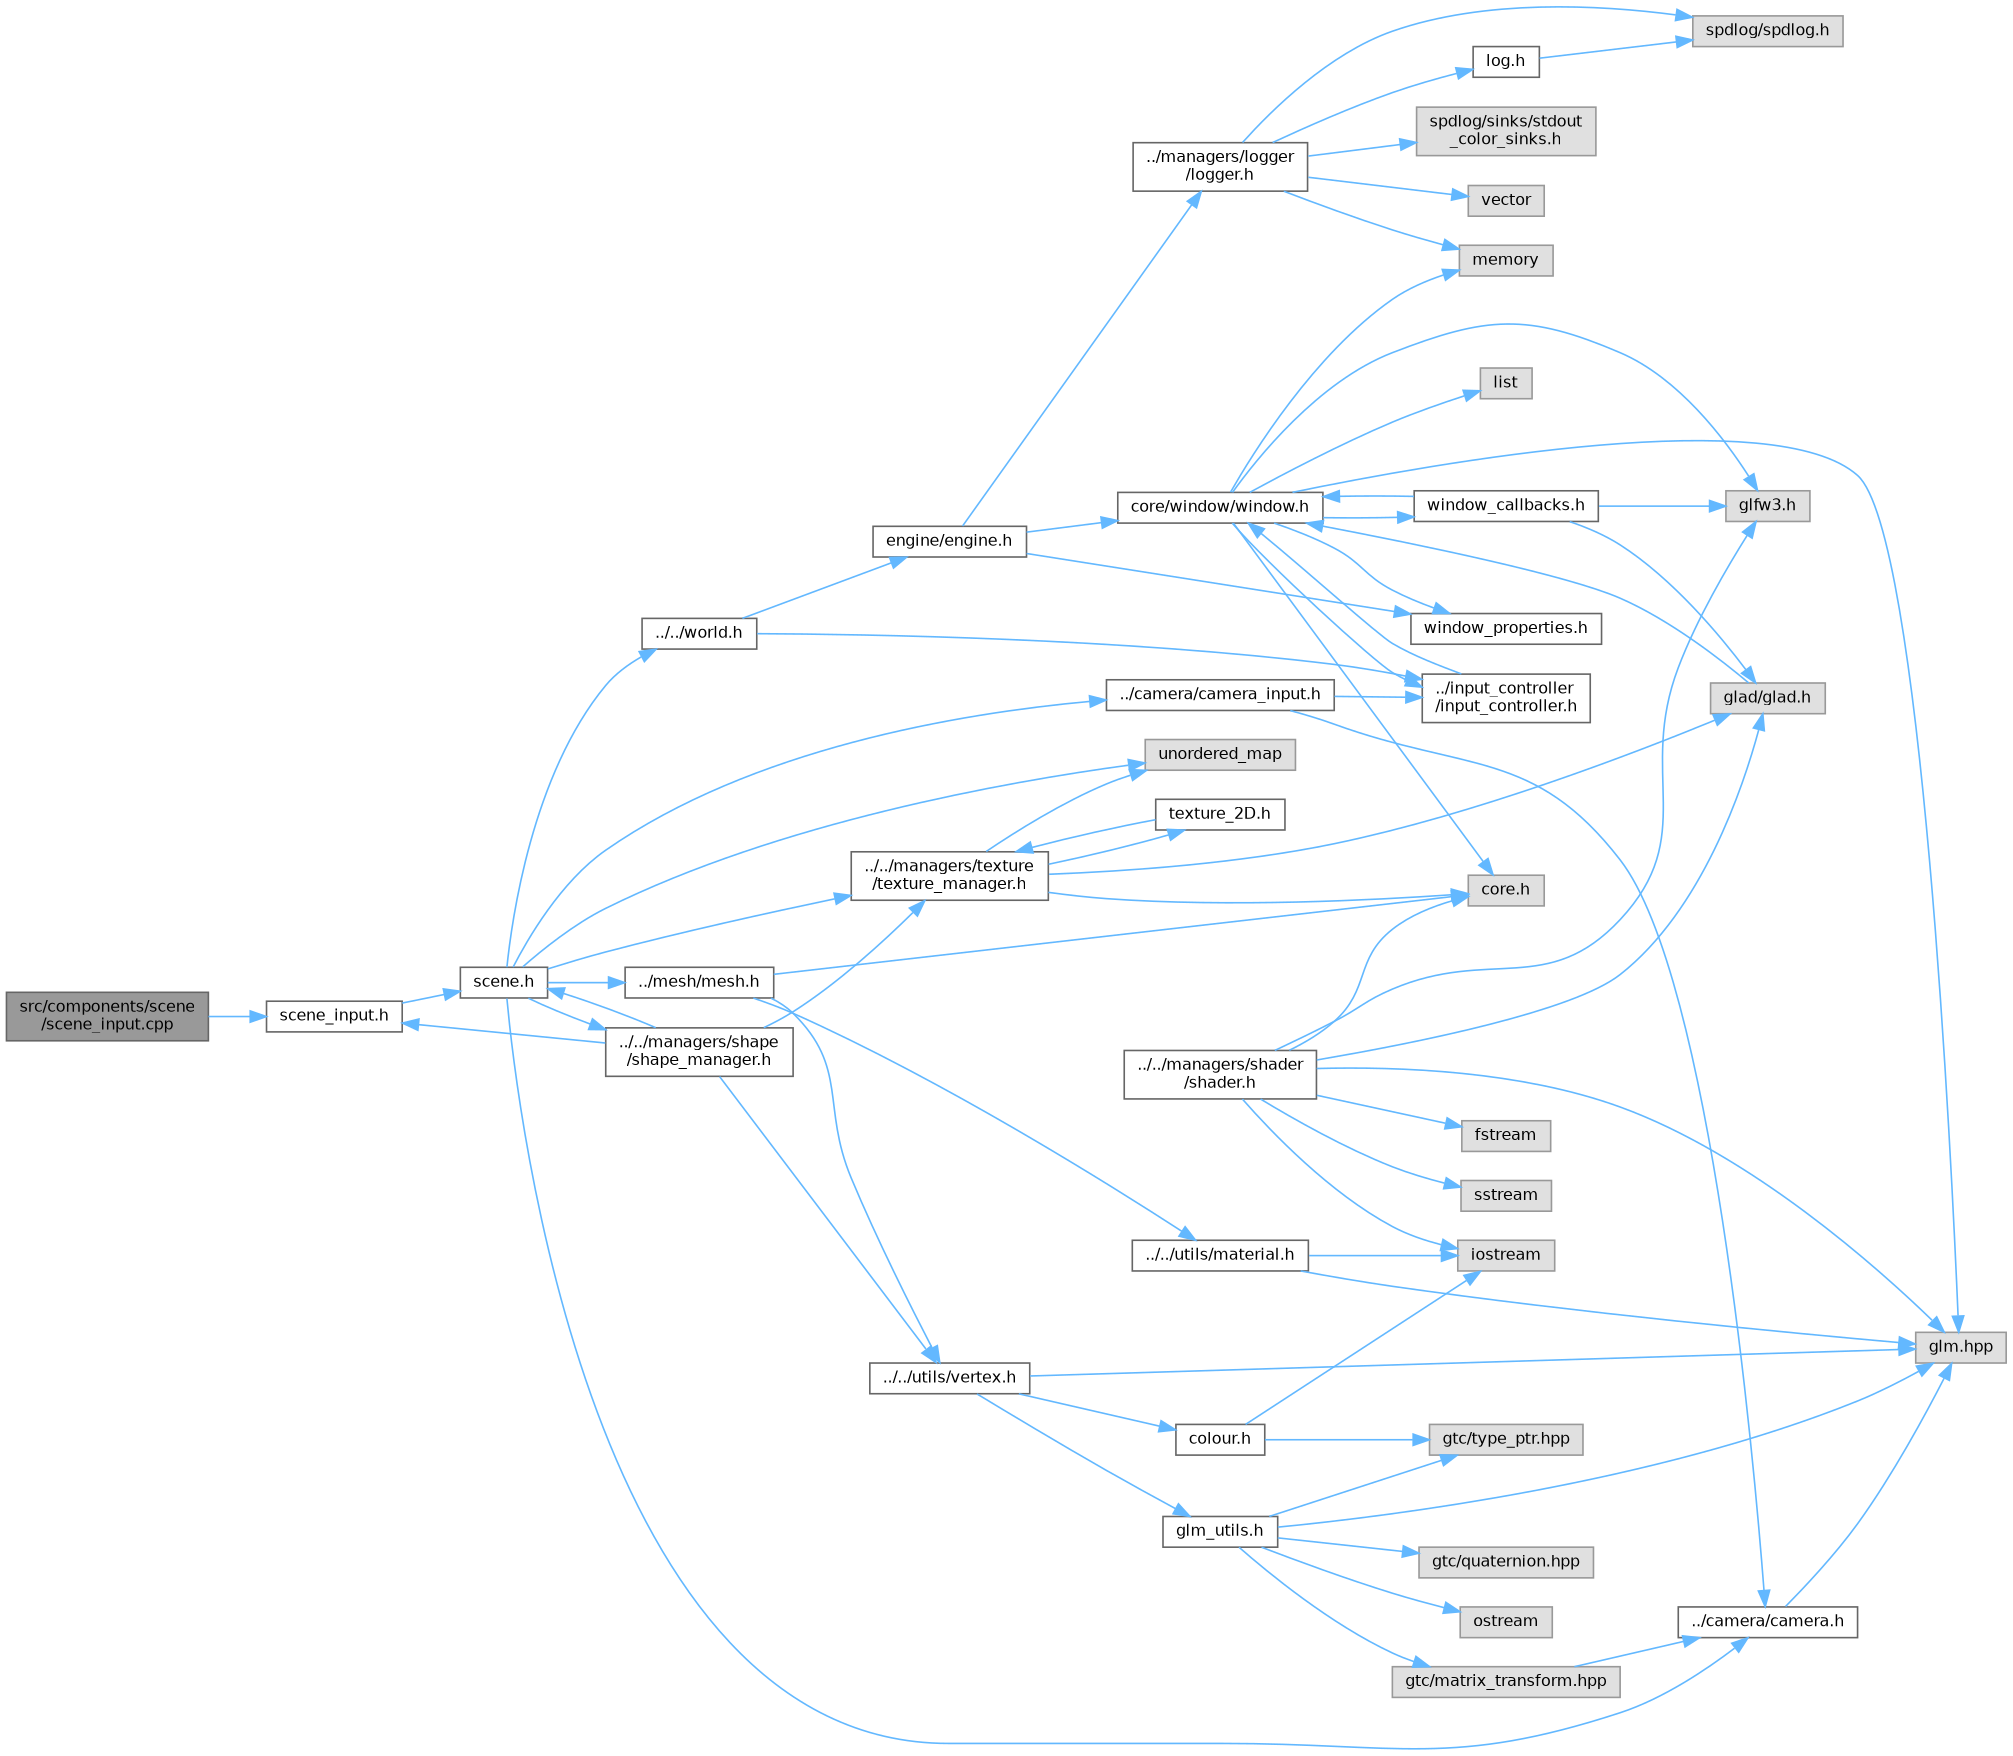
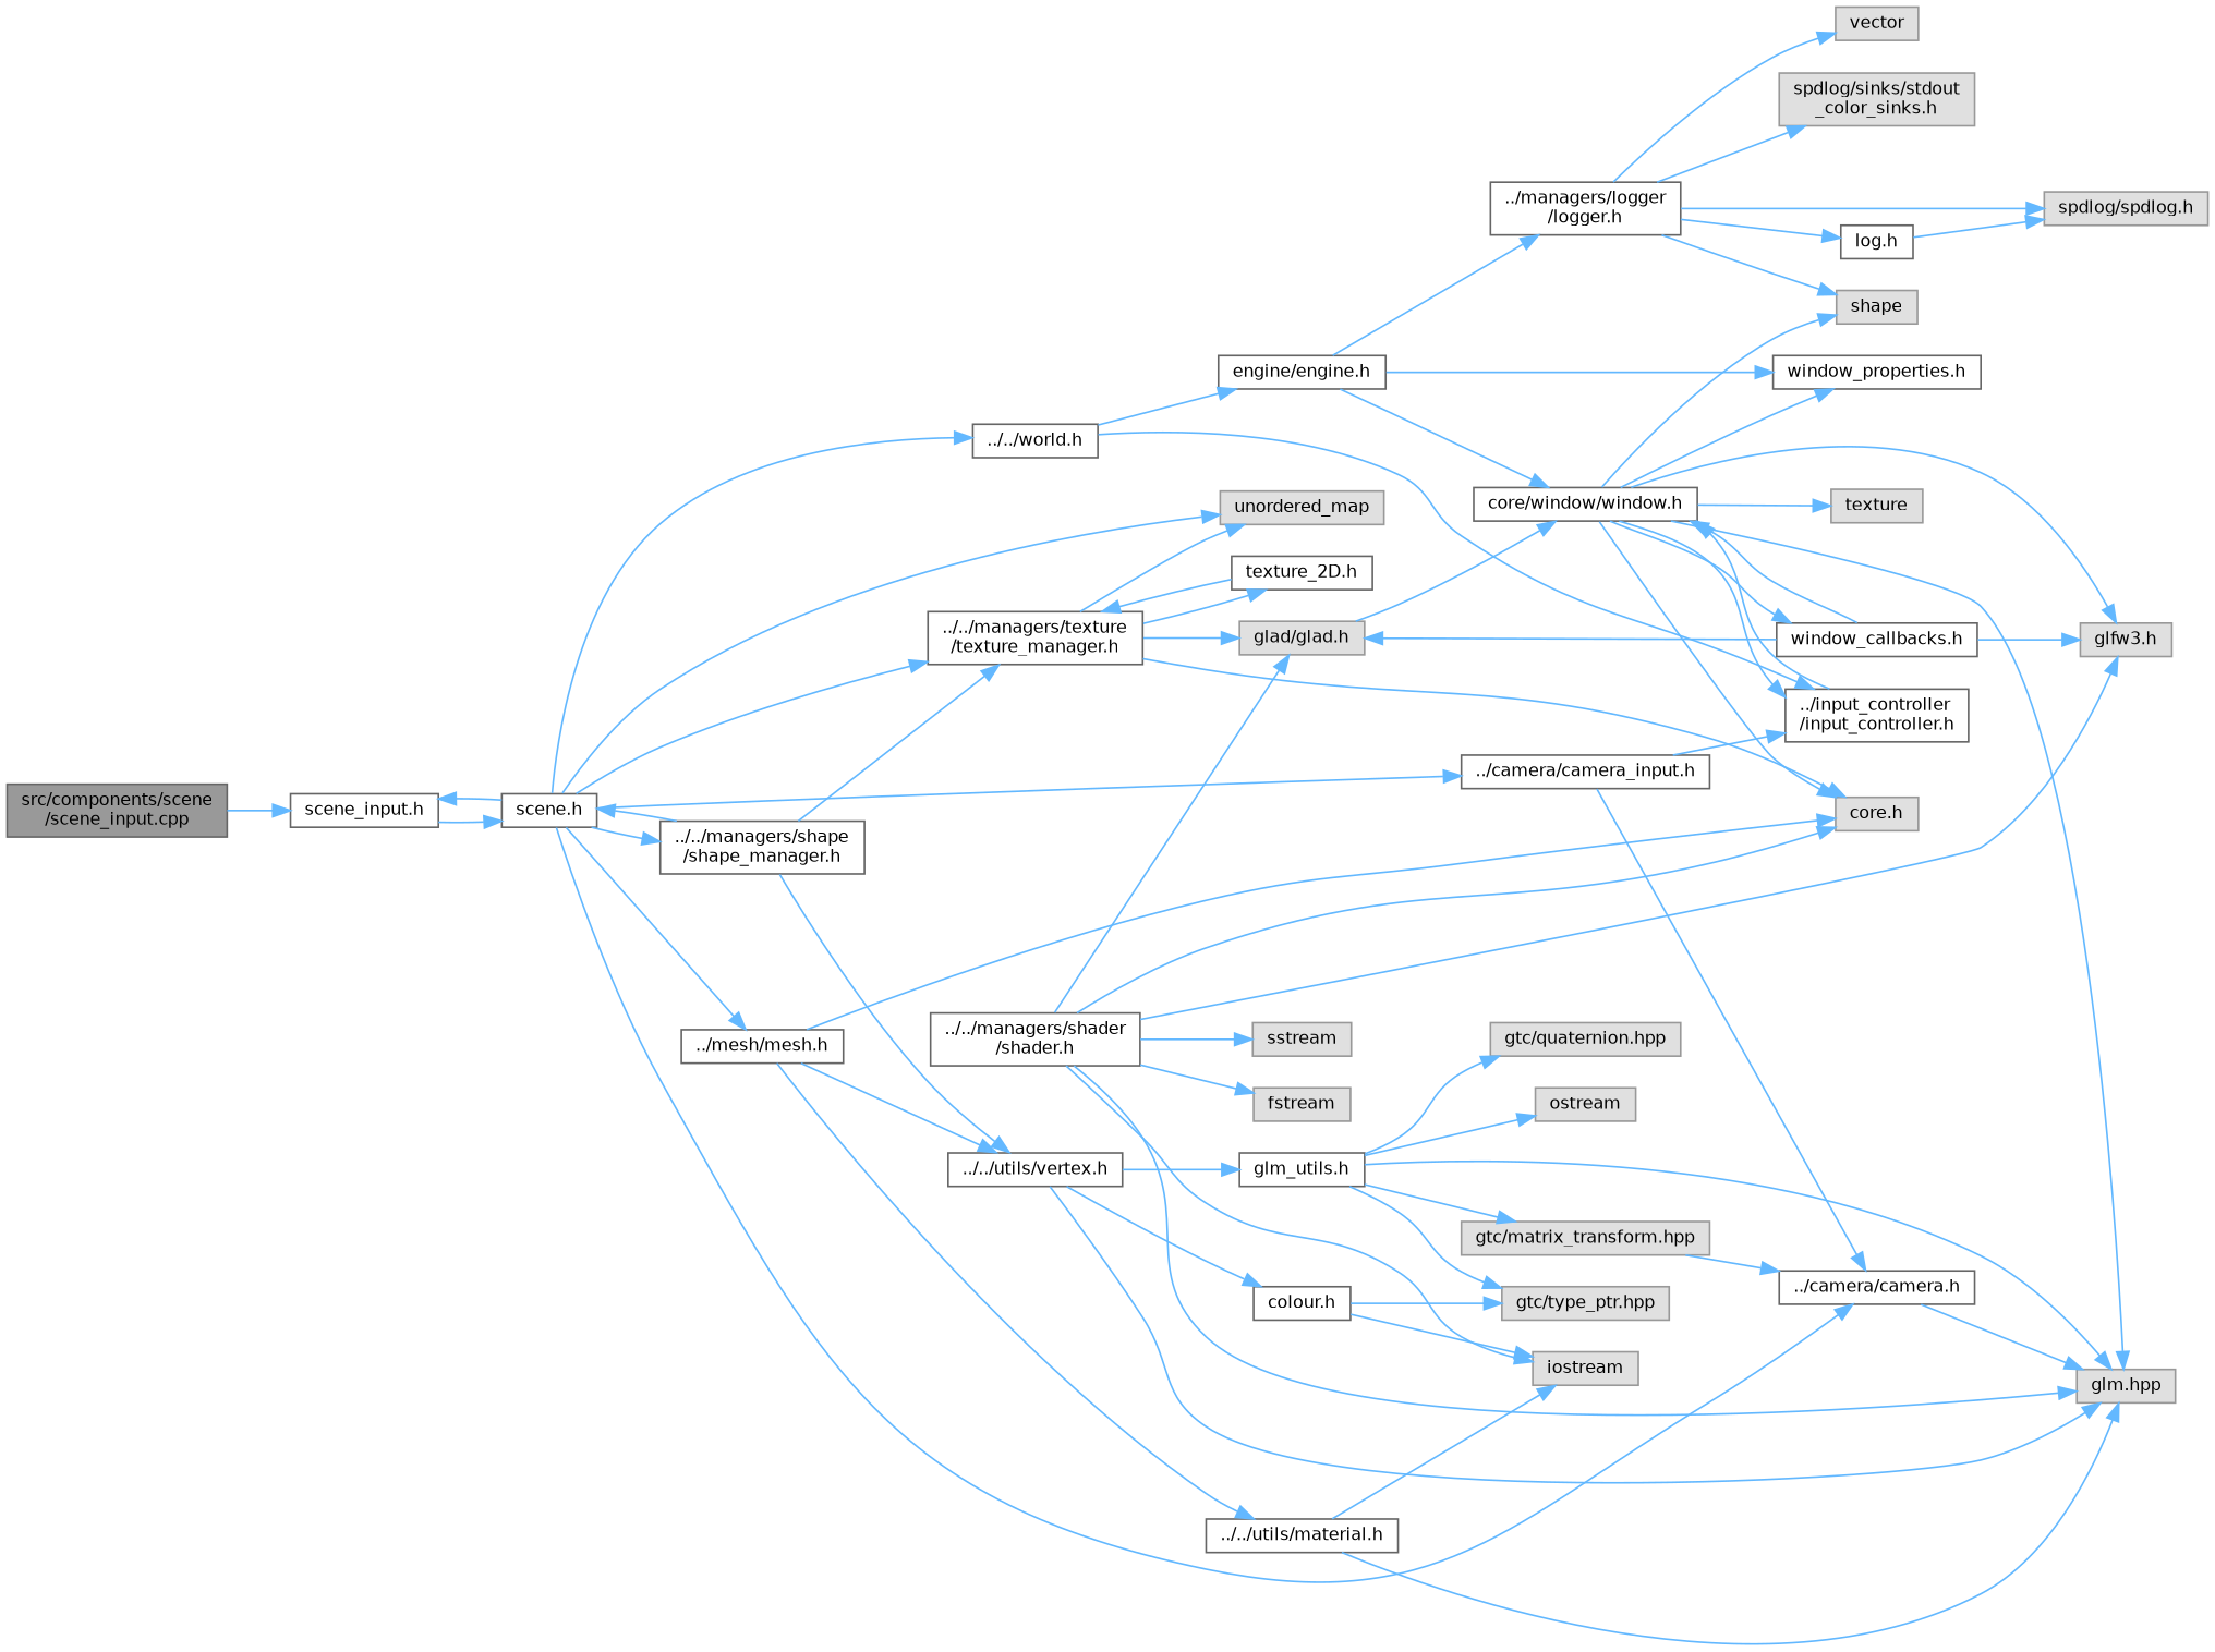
  digraph {
    rankdir=LR
    node [color=grey40 fillcolor=white fontname=Helvetica fontsize=10 shape=box style=filled]
    edge [color=steelblue1 fontname=Helvetica fontsize=10 labelfontname=Helvetica labelfontsize=10 style=solid]
    n1 [color=gray40 fillcolor=grey60 fontcolor=black height=0.2 label="src/components/scene\l/scene_input.cpp" width=0.4]
    n2 [height=0.2 label="scene_input.h" width=0.4]
    n3 [height=0.2 label="scene.h" width=0.4]
    n4 [color=grey60 fillcolor="#E0E0E0" height=0.2 label=unordered_map width=0.4]
    n5 [height=0.2 label="../../world.h" width=0.4]
    n6 [height=0.2 label="../camera/camera.h" width=0.4]
    n7 [height=0.2 label="../camera/camera_input.h" width=0.4]
    n8 [height=0.2 label="../mesh/mesh.h" width=0.4]
    n9 [height=0.2 label="../../managers/texture\l/texture_manager.h" width=0.4]
    n10 [height=0.2 label="../../managers/shape\l/shape_manager.h" width=0.4]
    n11 [height=0.2 label="engine/engine.h" width=0.4]
    n12 [height=0.2 label="../input_controller\l/input_controller.h" width=0.4]
    n13 [color=grey60 fillcolor="#E0E0E0" height=0.2 label="glm.hpp" width=0.4]
    n14 [color=grey60 fillcolor="#E0E0E0" height=0.2 label="core.h" width=0.4]
    n15 [height=0.2 label="../../utils/vertex.h" width=0.4]
    n16 [height=0.2 label="../../utils/material.h" width=0.4]
    n17 [color=grey60 fillcolor="#E0E0E0" height=0.2 label="glad/glad.h" width=0.4]
    n18 [height=0.2 label="texture_2D.h" width=0.4]
    n19 [height=0.2 label="../../managers/shader\l/shader.h" width=0.4]
    n20 [color=grey60 fillcolor="#E0E0E0" height=0.2 label="glfw3.h" width=0.4]
    n21 [color=grey60 fillcolor="#E0E0E0" height=0.2 label=iostream width=0.4]
    n22 [color=grey60 fillcolor="#E0E0E0" height=0.2 label=fstream width=0.4]
    n23 [color=grey60 fillcolor="#E0E0E0" height=0.2 label=sstream width=0.4]
    n24 [height=0.2 label="../managers/logger\l/logger.h" width=0.4]
    n25 [height=0.2 label="core/window/window.h" width=0.4]
    n26 [height=0.2 label="window_properties.h" width=0.4]
    n27 [color=grey60 fillcolor="#E0E0E0" height=0.2 label="spdlog/spdlog.h" width=0.4]
    n28 [color=grey60 fillcolor="#E0E0E0" height=0.2 label="spdlog/sinks/stdout\l_color_sinks.h" width=0.4]
-   n29 [color=grey60 fillcolor="#E0E0E0" height=0.2 label=memory width=0.4]
+   n29 [color=grey60 fillcolor="#E0E0E0" height=0.2 label=shape width=0.4]
    n30 [color=grey60 fillcolor="#E0E0E0" height=0.2 label=vector width=0.4]
    n31 [height=0.2 label="log.h" width=0.4]
-   n32 [color=grey60 fillcolor="#E0E0E0" height=0.2 label=list width=0.4]
+   n32 [color=grey60 fillcolor="#E0E0E0" height=0.2 label=texture width=0.4]
    n33 [height=0.2 label="window_callbacks.h" width=0.4]
    n34 [color=grey60 fillcolor="#E0E0E0" height=0.2 label="gtc/matrix_transform.hpp" width=0.4]
    n35 [height=0.2 label="colour.h" width=0.4]
    n36 [height=0.2 label="glm_utils.h" width=0.4]
    n37 [color=grey60 fillcolor="#E0E0E0" height=0.2 label="gtc/type_ptr.hpp" width=0.4]
    n38 [color=grey60 fillcolor="#E0E0E0" height=0.2 label=ostream width=0.4]
    n39 [color=grey60 fillcolor="#E0E0E0" height=0.2 label="gtc/quaternion.hpp" width=0.4]
    n1 -> n2
    n2 -> n3
-   n10 -> n2
+   n3 -> n2
    n3 -> n4
    n3 -> n5
    n3 -> n6
    n3 -> n7
    n3 -> n8
    n3 -> n9
    n3 -> n10
    n5 -> n11
    n5 -> n12
    n6 -> n13
    n7 -> n6
    n7 -> n12
    n8 -> n14
    n8 -> n15
    n8 -> n16
    n9 -> n4
    n9 -> n14
    n9 -> n17
    n9 -> n18
    n10 -> n3
    n10 -> n9
    n10 -> n15
    n11 -> n24
    n11 -> n25
    n11 -> n26
    n12 -> n25
    n15 -> n13
    n15 -> n35
    n15 -> n36
    n16 -> n13
    n16 -> n21
    n17 -> n25
    n18 -> n9
    n19 -> n13
    n19 -> n14
    n19 -> n17
    n19 -> n20
    n19 -> n21
    n19 -> n22
    n19 -> n23
    n24 -> n27
    n24 -> n28
    n24 -> n29
    n24 -> n30
    n24 -> n31
    n25 -> n12
    n25 -> n13
    n25 -> n14
    n25 -> n20
    n25 -> n26
    n25 -> n29
    n25 -> n32
    n25 -> n33
    n31 -> n27
    n33 -> n17
    n33 -> n20
    n33 -> n25
    n34 -> n6
    n35 -> n21
    n35 -> n37
    n36 -> n13
    n36 -> n34
    n36 -> n37
    n36 -> n38
    n36 -> n39
  }
